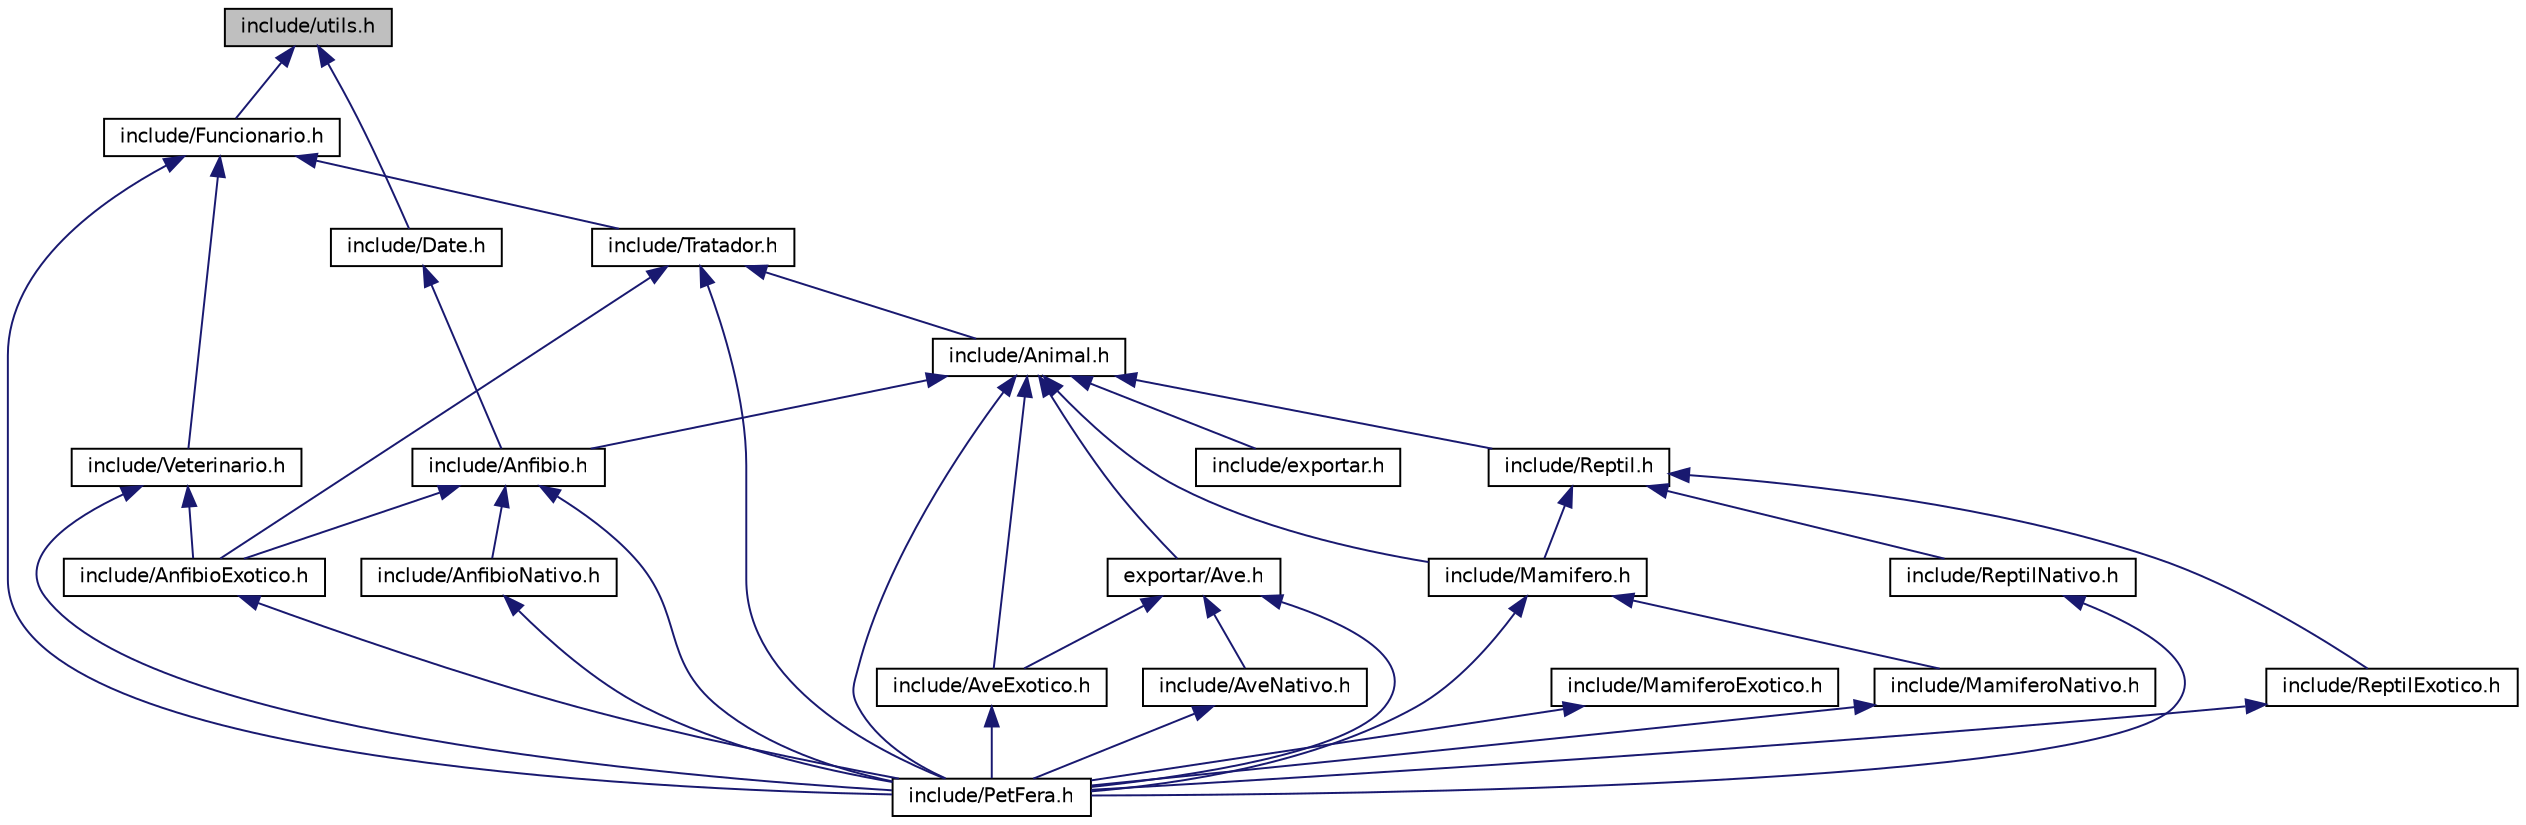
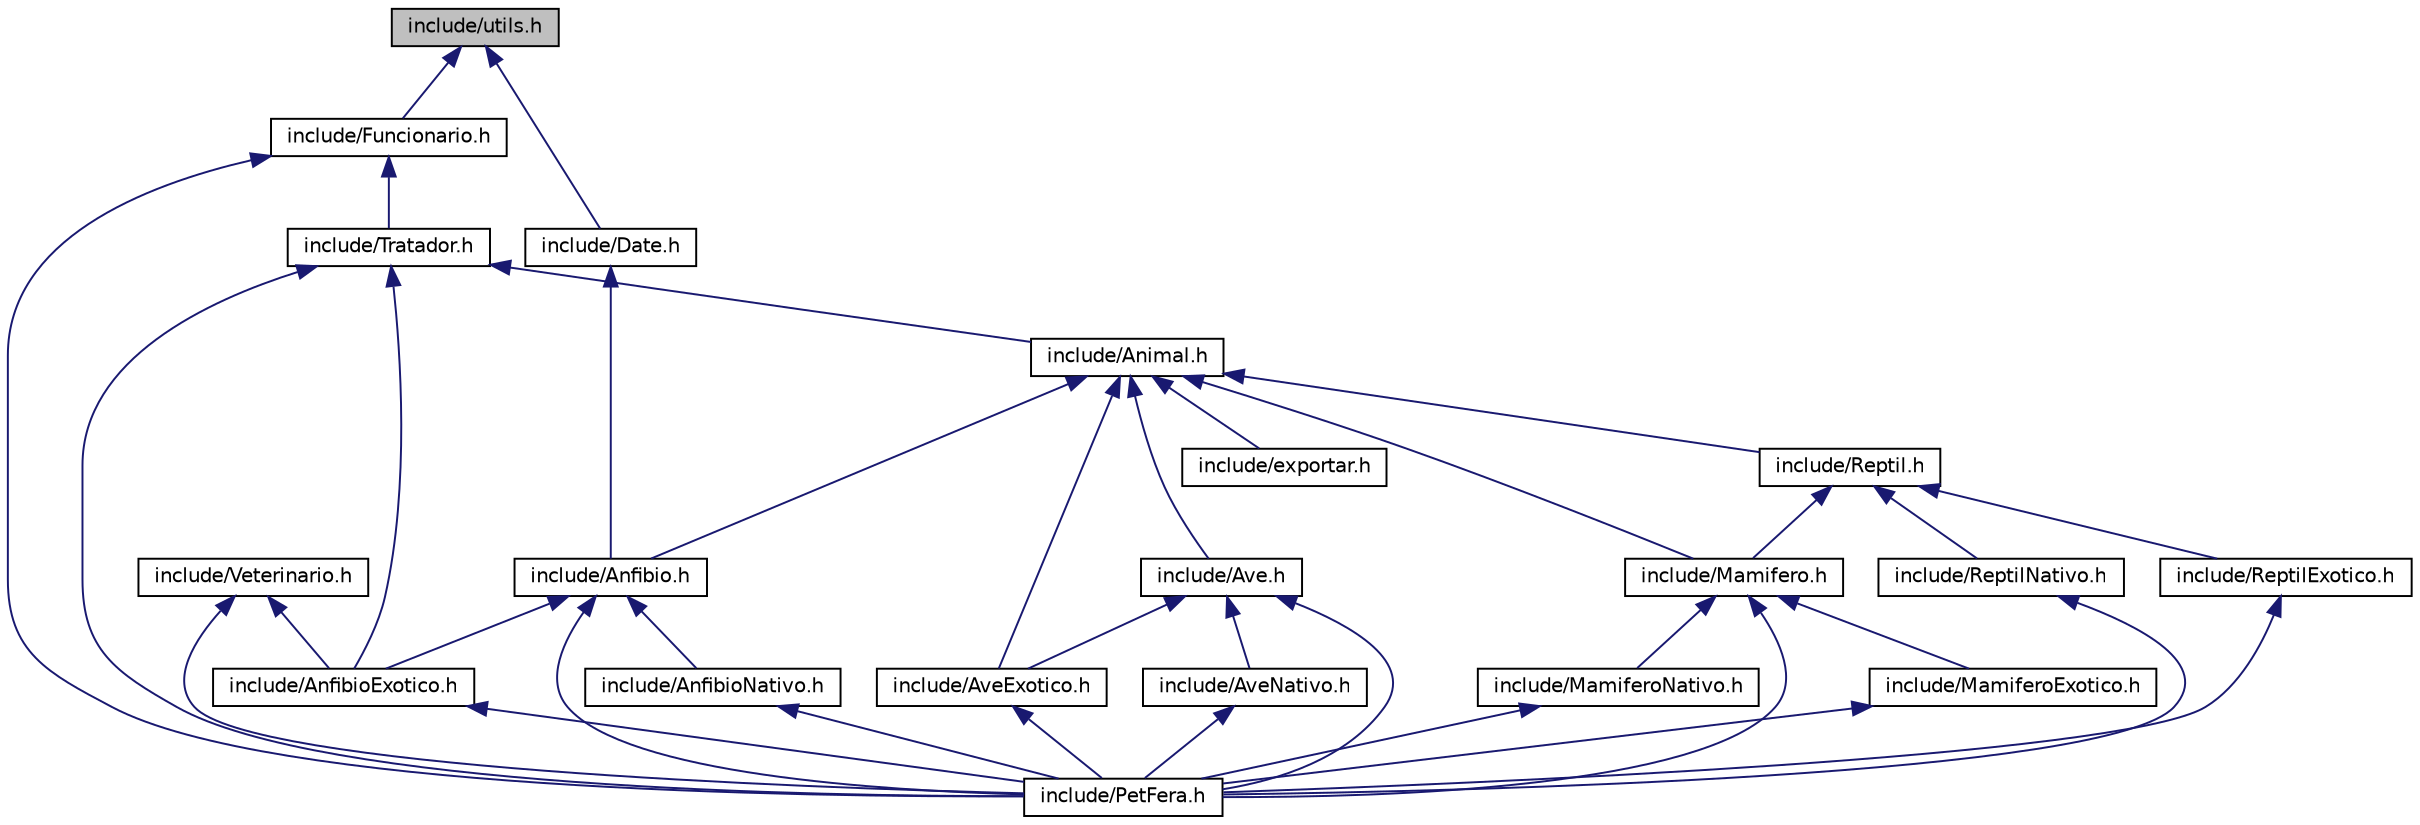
  digraph {
    node [color=black fillcolor=white fontname=Helvetica fontsize=10 shape=record style=filled]
    edge [color=midnightblue dir=back fontname=Helvetica fontsize=10 labelfontname=Helvetica labelfontsize=10 style=solid]
    n1 [fillcolor=grey75 fontcolor=black height=0.2 label="include/utils.h" width=0.4]
    n2 [height=0.2 label="include/Date.h" width=0.4]
    n3 [height=0.2 label="include/Funcionario.h" width=0.4]
    n4 [height=0.2 label="include/Anfibio.h" width=0.4]
    n5 [height=0.2 label="include/PetFera.h" width=0.4]
    n6 [height=0.2 label="include/Veterinario.h" width=0.4]
    n7 [height=0.2 label="include/Tratador.h" width=0.4]
    n8 [height=0.2 label="include/AnfibioExotico.h" width=0.4]
    n9 [height=0.2 label="include/AnfibioNativo.h" width=0.4]
    n10 [height=0.2 label="include/Animal.h" width=0.4]
-   n11 [height=0.2 label="exportar/Ave.h" width=0.4]
+   n11 [height=0.2 label="include/Ave.h" width=0.4]
    n12 [height=0.2 label="include/AveExotico.h" width=0.4]
    n13 [height=0.2 label="include/exportar.h" width=0.4]
    n14 [height=0.2 label="include/Mamifero.h" width=0.4]
    n15 [height=0.2 label="include/Reptil.h" width=0.4]
    n16 [height=0.2 label="include/AveNativo.h" width=0.4]
    n17 [height=0.2 label="include/MamiferoExotico.h" width=0.4]
    n18 [height=0.2 label="include/MamiferoNativo.h" width=0.4]
    n19 [height=0.2 label="include/ReptilExotico.h" width=0.4]
    n20 [height=0.2 label="include/ReptilNativo.h" width=0.4]
    n1 -> n2
    n1 -> n3
    n2 -> n4
    n3 -> n5
-   n3 -> n6
    n3 -> n7
    n4 -> n5
    n4 -> n8
    n4 -> n9
    n6 -> n5
    n6 -> n8
    n7 -> n5
    n7 -> n8
    n7 -> n10
    n8 -> n5
    n9 -> n5
    n10 -> n4
-   n10 -> n5
    n10 -> n11
    n10 -> n12
    n10 -> n13
    n10 -> n14
    n10 -> n15
    n11 -> n5
    n11 -> n12
    n11 -> n16
    n12 -> n5
    n14 -> n5
+   n14 -> n17
    n14 -> n18
    n15 -> n14
    n15 -> n19
    n15 -> n20
    n16 -> n5
    n17 -> n5
    n18 -> n5
    n19 -> n5
    n20 -> n5
  }
